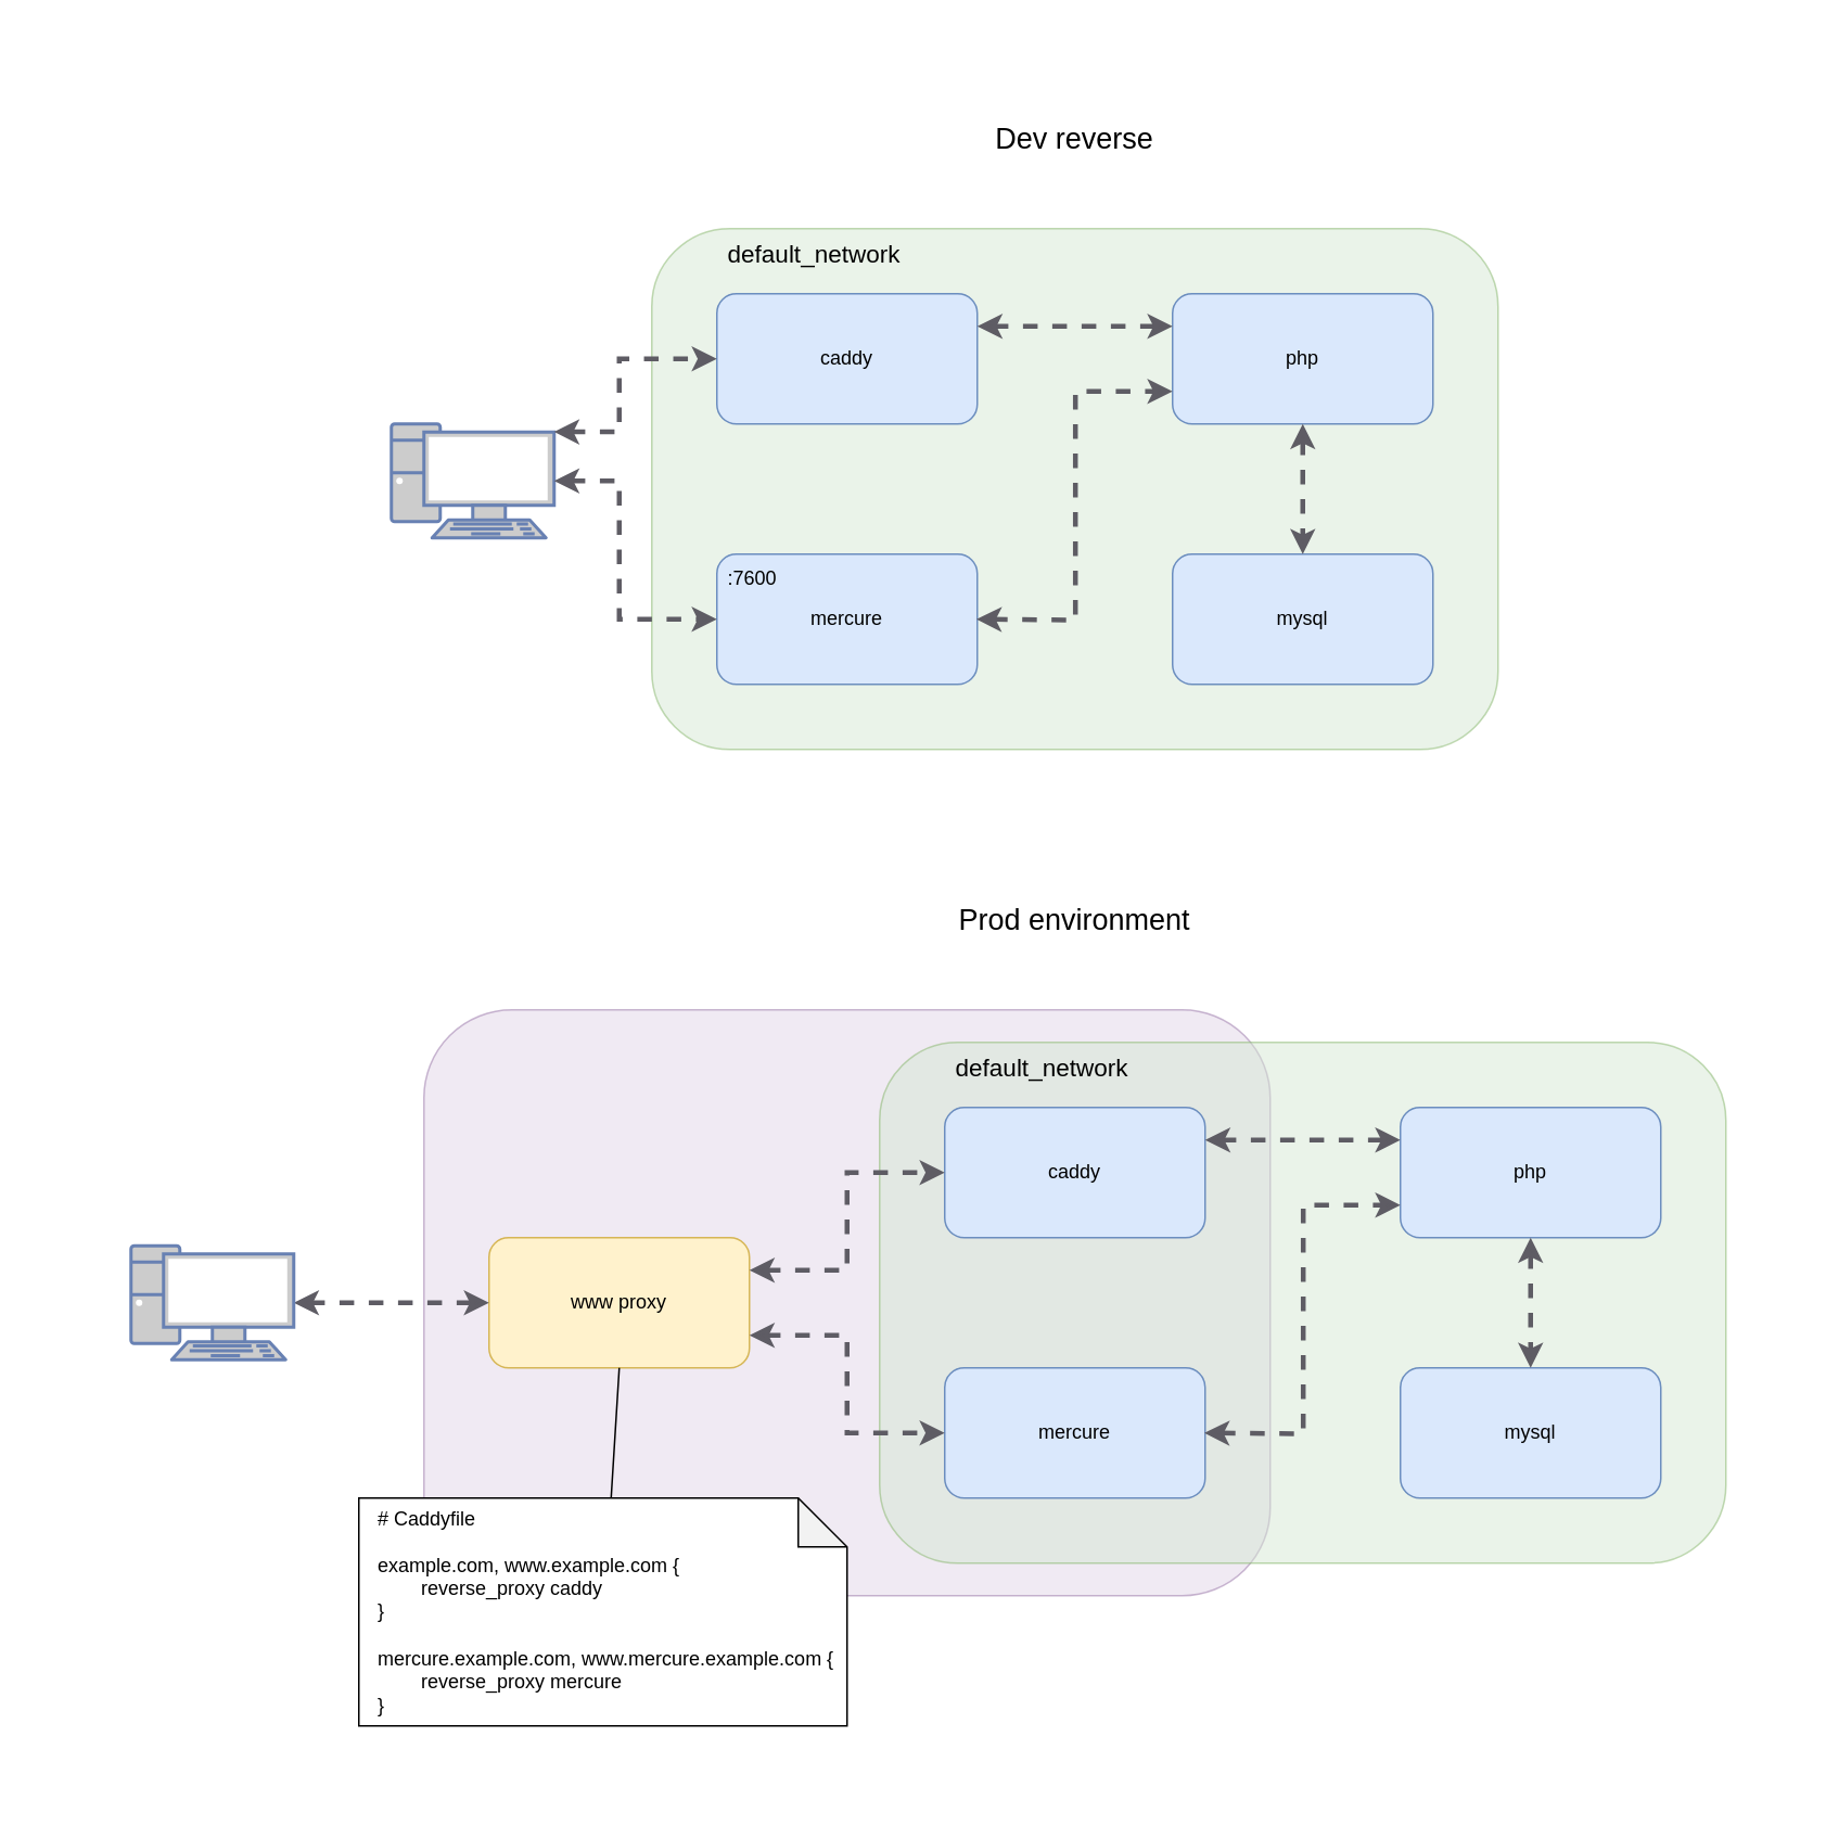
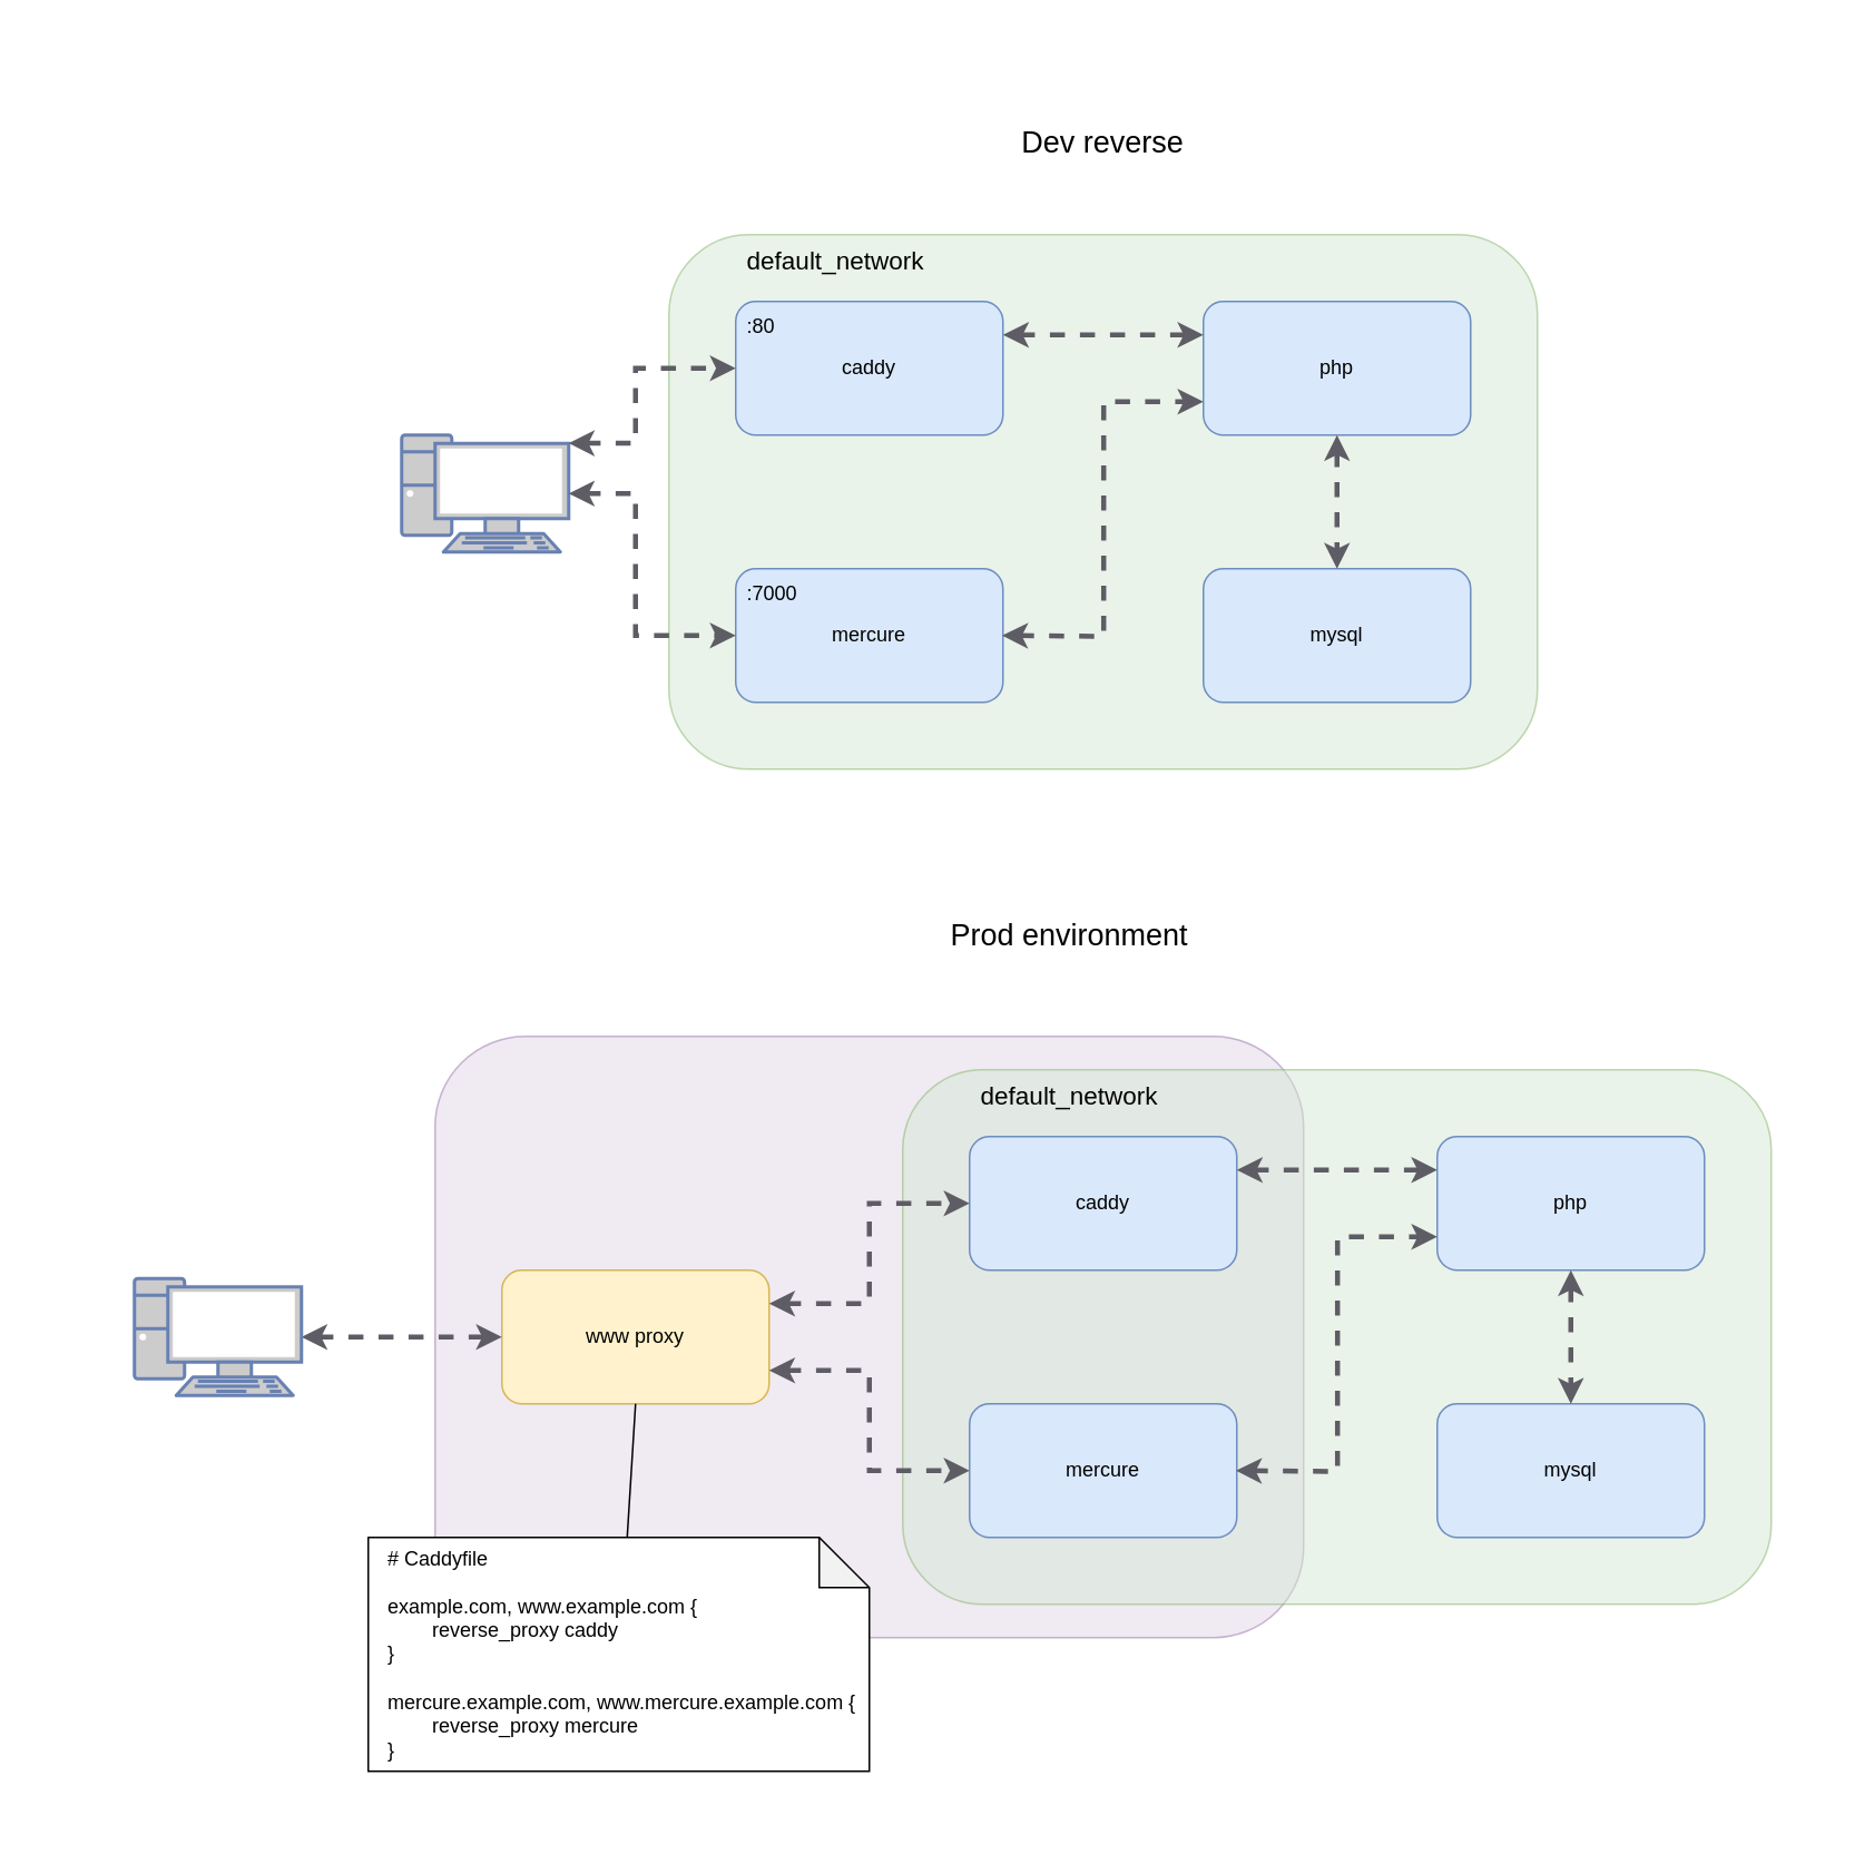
  <mxCell id="0" />
  <mxCell id="1" parent="0" />
  <mxCell id="2" value="" style="rounded=0;whiteSpace=wrap;html=1;strokeColor=none;" vertex="1" parent="1"><mxGeometry x="20" y="20" width="1080" height="1080" as="geometry" /></mxCell>
  <mxCell id="3" value="" style="rounded=1;whiteSpace=wrap;html=1;fillColor=#e1d5e7;strokeColor=#9673a6;opacity=50;" vertex="1" parent="1"><mxGeometry x="260" y="620" width="520" height="360" as="geometry" /></mxCell>
  <mxCell id="4" value="" style="rounded=1;whiteSpace=wrap;html=1;fillColor=#d5e8d4;strokeColor=#82b366;opacity=50;" vertex="1" parent="1"><mxGeometry x="540" y="640" width="520" height="320" as="geometry" /></mxCell>
  <mxCell id="5" value="" style="group" vertex="1" connectable="0" parent="1"><mxGeometry x="300" y="760" width="160" height="80" as="geometry" /></mxCell>
  <mxCell id="6" value="www proxy" style="rounded=1;whiteSpace=wrap;html=1;fillColor=#fff2cc;strokeColor=#d6b656;" vertex="1" parent="5"><mxGeometry width="160" height="80" as="geometry" /></mxCell>
  <mxCell id="7" value="" style="group" vertex="1" connectable="0" parent="1"><mxGeometry x="580" y="680" width="160" height="80" as="geometry" /></mxCell>
  <mxCell id="8" value="caddy" style="rounded=1;whiteSpace=wrap;html=1;fillColor=#dae8fc;strokeColor=#6c8ebf;" vertex="1" parent="7"><mxGeometry width="160" height="80" as="geometry" /></mxCell>
  <mxCell id="9" value="" style="group" vertex="1" connectable="0" parent="1"><mxGeometry x="860" y="680" width="160" height="80" as="geometry" /></mxCell>
  <mxCell id="10" value="php" style="rounded=1;whiteSpace=wrap;html=1;fillColor=#dae8fc;strokeColor=#6c8ebf;" vertex="1" parent="9"><mxGeometry width="160" height="80" as="geometry" /></mxCell>
  <mxCell id="11" value="" style="group" vertex="1" connectable="0" parent="1"><mxGeometry x="860" y="840" width="160" height="80" as="geometry" /></mxCell>
  <mxCell id="12" value="mysql" style="rounded=1;whiteSpace=wrap;html=1;fillColor=#dae8fc;strokeColor=#6c8ebf;" vertex="1" parent="11"><mxGeometry width="160" height="80" as="geometry" /></mxCell>
  <mxCell id="13" value="" style="group" vertex="1" connectable="0" parent="1"><mxGeometry x="580" y="840" width="160" height="80" as="geometry" /></mxCell>
  <mxCell id="14" value="mercure" style="rounded=1;whiteSpace=wrap;html=1;fillColor=#dae8fc;strokeColor=#6c8ebf;" vertex="1" parent="13"><mxGeometry width="160" height="80" as="geometry" /></mxCell>
  <mxCell id="15" style="edgeStyle=orthogonalEdgeStyle;rounded=0;orthogonalLoop=1;jettySize=auto;html=1;exitX=1;exitY=0.25;exitDx=0;exitDy=0;entryX=0;entryY=0.5;entryDx=0;entryDy=0;startArrow=classic;startFill=1;strokeWidth=3;strokeColor=#5e5c64;dashed=1;" edge="1" parent="1" source="6" target="8"><mxGeometry relative="1" as="geometry" /></mxCell>
  <mxCell id="16" style="edgeStyle=orthogonalEdgeStyle;rounded=0;orthogonalLoop=1;jettySize=auto;html=1;exitX=1;exitY=0.75;exitDx=0;exitDy=0;entryX=0;entryY=0.5;entryDx=0;entryDy=0;startArrow=classic;startFill=1;strokeWidth=3;strokeColor=#5e5c64;dashed=1;" edge="1" parent="1" source="6" target="14"><mxGeometry relative="1" as="geometry"><mxPoint x="510" y="790" as="sourcePoint" /><mxPoint x="590" y="750" as="targetPoint" /></mxGeometry></mxCell>
  <mxCell id="17" style="edgeStyle=orthogonalEdgeStyle;rounded=0;orthogonalLoop=1;jettySize=auto;html=1;exitX=1;exitY=0.25;exitDx=0;exitDy=0;entryX=0;entryY=0.25;entryDx=0;entryDy=0;startArrow=classic;startFill=1;strokeWidth=3;strokeColor=#5e5c64;dashed=1;" edge="1" parent="1" source="8" target="10"><mxGeometry relative="1" as="geometry"><mxPoint x="739.52" y="750" as="sourcePoint" /><mxPoint x="819.52" y="790" as="targetPoint" /></mxGeometry></mxCell>
  <mxCell id="18" style="edgeStyle=orthogonalEdgeStyle;rounded=0;orthogonalLoop=1;jettySize=auto;html=1;exitX=0.5;exitY=1;exitDx=0;exitDy=0;entryX=0.5;entryY=0;entryDx=0;entryDy=0;startArrow=classic;startFill=1;strokeWidth=3;strokeColor=#5e5c64;dashed=1;" edge="1" parent="1" source="10" target="12"><mxGeometry relative="1" as="geometry"><mxPoint x="760" y="910" as="sourcePoint" /><mxPoint x="840" y="950" as="targetPoint" /></mxGeometry></mxCell>
  <mxCell id="19" style="edgeStyle=orthogonalEdgeStyle;rounded=0;orthogonalLoop=1;jettySize=auto;html=1;exitX=1;exitY=0.75;exitDx=0;exitDy=0;entryX=0;entryY=0.75;entryDx=0;entryDy=0;startArrow=classic;startFill=1;strokeWidth=3;strokeColor=#5e5c64;dashed=1;" edge="1" parent="1" target="10"><mxGeometry relative="1" as="geometry"><mxPoint x="739.52" y="880" as="sourcePoint" /><mxPoint x="819.52" y="920" as="targetPoint" /></mxGeometry></mxCell>
  <mxCell id="20" value="default_network" style="text;html=1;align=center;verticalAlign=middle;whiteSpace=wrap;rounded=0;fontSize=15;" vertex="1" parent="1"><mxGeometry x="580" y="640" width="120" height="30" as="geometry" /></mxCell>
- <mxCell id="21" value="Prod environment" style="text;html=1;align=center;verticalAlign=middle;whiteSpace=wrap;rounded=0;fontSize=18;" vertex="1" parent="1"><mxGeometry x="260" y="550" width="800" height="30" as="geometry" /></mxCell>
+ <mxCell id="21" value="Prod environment" style="text;html=1;align=center;verticalAlign=middle;whiteSpace=wrap;rounded=0;fontSize=18;" vertex="1" parent="1"><mxGeometry x="240" y="545" width="800" height="30" as="geometry" /></mxCell>
  <mxCell id="22" value="" style="rounded=1;whiteSpace=wrap;html=1;fillColor=#d5e8d4;strokeColor=#82b366;opacity=50;" vertex="1" parent="1"><mxGeometry x="400" y="140" width="520" height="320" as="geometry" /></mxCell>
  <mxCell id="23" value="" style="group" vertex="1" connectable="0" parent="1"><mxGeometry x="440" y="180" width="160" height="80" as="geometry" /></mxCell>
  <mxCell id="24" value="" style="group" vertex="1" connectable="0" parent="23"><mxGeometry width="160" height="80" as="geometry" /></mxCell>
  <mxCell id="25" value="" style="group" vertex="1" connectable="0" parent="24"><mxGeometry width="160" height="80" as="geometry" /></mxCell>
  <mxCell id="26" value="caddy" style="rounded=1;whiteSpace=wrap;html=1;fillColor=#dae8fc;strokeColor=#6c8ebf;" vertex="1" parent="25"><mxGeometry width="160" height="80" as="geometry" /></mxCell>
+ <mxCell id="27" value="&lt;div align=&quot;left&quot;&gt;:80&lt;br&gt;&lt;/div&gt;" style="text;html=1;align=left;verticalAlign=middle;whiteSpace=wrap;rounded=0;" vertex="1" parent="25"><mxGeometry x="5" width="60" height="30" as="geometry" /></mxCell>
  <mxCell id="28" value="" style="group" vertex="1" connectable="0" parent="1"><mxGeometry x="720" y="180" width="160" height="80" as="geometry" /></mxCell>
  <mxCell id="29" value="php" style="rounded=1;whiteSpace=wrap;html=1;fillColor=#dae8fc;strokeColor=#6c8ebf;" vertex="1" parent="28"><mxGeometry width="160" height="80" as="geometry" /></mxCell>
  <mxCell id="30" value="" style="group" vertex="1" connectable="0" parent="1"><mxGeometry x="720" y="340" width="160" height="80" as="geometry" /></mxCell>
  <mxCell id="31" value="mysql" style="rounded=1;whiteSpace=wrap;html=1;fillColor=#dae8fc;strokeColor=#6c8ebf;" vertex="1" parent="30"><mxGeometry width="160" height="80" as="geometry" /></mxCell>
  <mxCell id="32" value="" style="group" vertex="1" connectable="0" parent="1"><mxGeometry x="440" y="340" width="160" height="80" as="geometry" /></mxCell>
  <mxCell id="33" value="mercure" style="rounded=1;whiteSpace=wrap;html=1;fillColor=#dae8fc;strokeColor=#6c8ebf;" vertex="1" parent="32"><mxGeometry width="160" height="80" as="geometry" /></mxCell>
- <mxCell id="34" value="&lt;div align=&quot;left&quot;&gt;:7600&lt;/div&gt;" style="text;html=1;align=left;verticalAlign=middle;whiteSpace=wrap;rounded=0;" vertex="1" parent="32"><mxGeometry x="5" width="60" height="30" as="geometry" /></mxCell>
+ <mxCell id="34" value="&lt;div align=&quot;left&quot;&gt;:7000&lt;/div&gt;" style="text;html=1;align=left;verticalAlign=middle;whiteSpace=wrap;rounded=0;" vertex="1" parent="32"><mxGeometry x="5" width="60" height="30" as="geometry" /></mxCell>
  <mxCell id="35" style="edgeStyle=orthogonalEdgeStyle;rounded=0;orthogonalLoop=1;jettySize=auto;html=1;exitX=1;exitY=0.25;exitDx=0;exitDy=0;entryX=0;entryY=0.25;entryDx=0;entryDy=0;startArrow=classic;startFill=1;strokeWidth=3;strokeColor=#5e5c64;dashed=1;" edge="1" parent="1" source="26" target="29"><mxGeometry relative="1" as="geometry"><mxPoint x="599.52" y="250" as="sourcePoint" /><mxPoint x="679.52" y="290" as="targetPoint" /></mxGeometry></mxCell>
  <mxCell id="36" style="edgeStyle=orthogonalEdgeStyle;rounded=0;orthogonalLoop=1;jettySize=auto;html=1;exitX=0.5;exitY=1;exitDx=0;exitDy=0;entryX=0.5;entryY=0;entryDx=0;entryDy=0;startArrow=classic;startFill=1;strokeWidth=3;strokeColor=#5e5c64;dashed=1;" edge="1" parent="1" source="29" target="31"><mxGeometry relative="1" as="geometry"><mxPoint x="620" y="410" as="sourcePoint" /><mxPoint x="700" y="450" as="targetPoint" /></mxGeometry></mxCell>
  <mxCell id="37" style="edgeStyle=orthogonalEdgeStyle;rounded=0;orthogonalLoop=1;jettySize=auto;html=1;exitX=1;exitY=0.75;exitDx=0;exitDy=0;entryX=0;entryY=0.75;entryDx=0;entryDy=0;startArrow=classic;startFill=1;strokeWidth=3;strokeColor=#5e5c64;dashed=1;" edge="1" parent="1" target="29"><mxGeometry relative="1" as="geometry"><mxPoint x="599.52" y="380" as="sourcePoint" /><mxPoint x="679.52" y="420" as="targetPoint" /></mxGeometry></mxCell>
  <mxCell id="38" value="default_network" style="text;html=1;align=center;verticalAlign=middle;whiteSpace=wrap;rounded=0;fontSize=15;" vertex="1" parent="1"><mxGeometry x="440" y="140" width="120" height="30" as="geometry" /></mxCell>
  <mxCell id="39" value="Dev reverse" style="text;html=1;align=center;verticalAlign=middle;whiteSpace=wrap;rounded=0;fontSize=18;" vertex="1" parent="1"><mxGeometry x="260" y="70" width="800" height="30" as="geometry" /></mxCell>
  <mxCell id="40" value="" style="group" vertex="1" connectable="0" parent="1"><mxGeometry y="920" width="300" height="140" as="geometry" x="220" /></mxCell>
  <mxCell id="41" value="" style="shape=note;whiteSpace=wrap;html=1;backgroundOutline=1;darkOpacity=0.05;" vertex="1" parent="40"><mxGeometry width="300" height="140" as="geometry" /></mxCell>
  <mxCell id="42" value="# Caddyfile&lt;br&gt;&lt;br&gt;example.com, www.example.com {&lt;br&gt;&amp;nbsp;&amp;nbsp;&amp;nbsp;&amp;nbsp;&amp;nbsp;&amp;nbsp;&amp;nbsp; reverse_proxy caddy&lt;br&gt;}&lt;br&gt;&lt;br&gt;mercure.example.com, www.mercure.example.com {&lt;br&gt;&amp;nbsp;&amp;nbsp;&amp;nbsp;&amp;nbsp;&amp;nbsp;&amp;nbsp;&amp;nbsp; reverse_proxy mercure&lt;br&gt;}" style="text;html=1;align=left;verticalAlign=middle;whiteSpace=wrap;rounded=0;" vertex="1" parent="40"><mxGeometry x="10" width="290" height="140" as="geometry" /></mxCell>
  <mxCell id="43" value="" style="endArrow=none;html=1;rounded=0;entryX=0.5;entryY=1;entryDx=0;entryDy=0;exitX=0.5;exitY=0;exitDx=0;exitDy=0;" edge="1" parent="1" source="42" target="6"><mxGeometry width="50" height="50" relative="1" as="geometry"><mxPoint x="370" y="910" as="sourcePoint" /><mxPoint x="420" y="860" as="targetPoint" /></mxGeometry></mxCell>
  <mxCell id="44" style="edgeStyle=orthogonalEdgeStyle;rounded=0;orthogonalLoop=1;jettySize=auto;html=1;entryX=0;entryY=0.5;entryDx=0;entryDy=0;startArrow=classic;startFill=1;strokeWidth=3;strokeColor=#5e5c64;dashed=1;exitX=1;exitY=0.5;exitDx=0;exitDy=0;exitPerimeter=0;" edge="1" parent="1" source="45" target="6"><mxGeometry relative="1" as="geometry"><mxPoint x="210" y="850" as="sourcePoint" /><mxPoint x="410" y="769.75" as="targetPoint" /></mxGeometry></mxCell>
  <mxCell id="45" value="" style="fontColor=#0066CC;verticalAlign=top;verticalLabelPosition=bottom;labelPosition=center;align=center;html=1;outlineConnect=0;fillColor=#CCCCCC;strokeColor=#6881B3;gradientColor=none;gradientDirection=north;strokeWidth=2;shape=mxgraph.networks.pc;" vertex="1" parent="1"><mxGeometry x="80" y="765" width="100" height="70" as="geometry" /></mxCell>
  <mxCell id="46" value="" style="fontColor=#0066CC;verticalAlign=top;verticalLabelPosition=bottom;labelPosition=center;align=center;html=1;outlineConnect=0;fillColor=#CCCCCC;strokeColor=#6881B3;gradientColor=none;gradientDirection=north;strokeWidth=2;shape=mxgraph.networks.pc;" vertex="1" parent="1"><mxGeometry x="240" y="260" width="100" height="70" as="geometry" /></mxCell>
  <mxCell id="47" style="edgeStyle=orthogonalEdgeStyle;rounded=0;orthogonalLoop=1;jettySize=auto;html=1;entryX=0;entryY=0.5;entryDx=0;entryDy=0;startArrow=classic;startFill=1;strokeWidth=3;strokeColor=#5e5c64;dashed=1;exitX=1;exitY=0.07;exitDx=0;exitDy=0;exitPerimeter=0;" edge="1" parent="1" source="46" target="26"><mxGeometry relative="1" as="geometry"><mxPoint x="300" y="440" as="sourcePoint" /><mxPoint x="420" y="440" as="targetPoint" /><Array as="points"><mxPoint x="380" y="265" /><mxPoint x="380" y="220" /></Array></mxGeometry></mxCell>
  <mxCell id="48" style="edgeStyle=orthogonalEdgeStyle;rounded=0;orthogonalLoop=1;jettySize=auto;html=1;entryX=0;entryY=0.5;entryDx=0;entryDy=0;startArrow=classic;startFill=1;strokeWidth=3;strokeColor=#5e5c64;dashed=1;exitX=1;exitY=0.5;exitDx=0;exitDy=0;exitPerimeter=0;" edge="1" parent="1" source="46" target="33"><mxGeometry relative="1" as="geometry"><mxPoint x="350" y="275" as="sourcePoint" /><mxPoint x="450" y="230" as="targetPoint" /><Array as="points"><mxPoint x="380" y="295" /><mxPoint x="380" y="380" /></Array></mxGeometry></mxCell>
